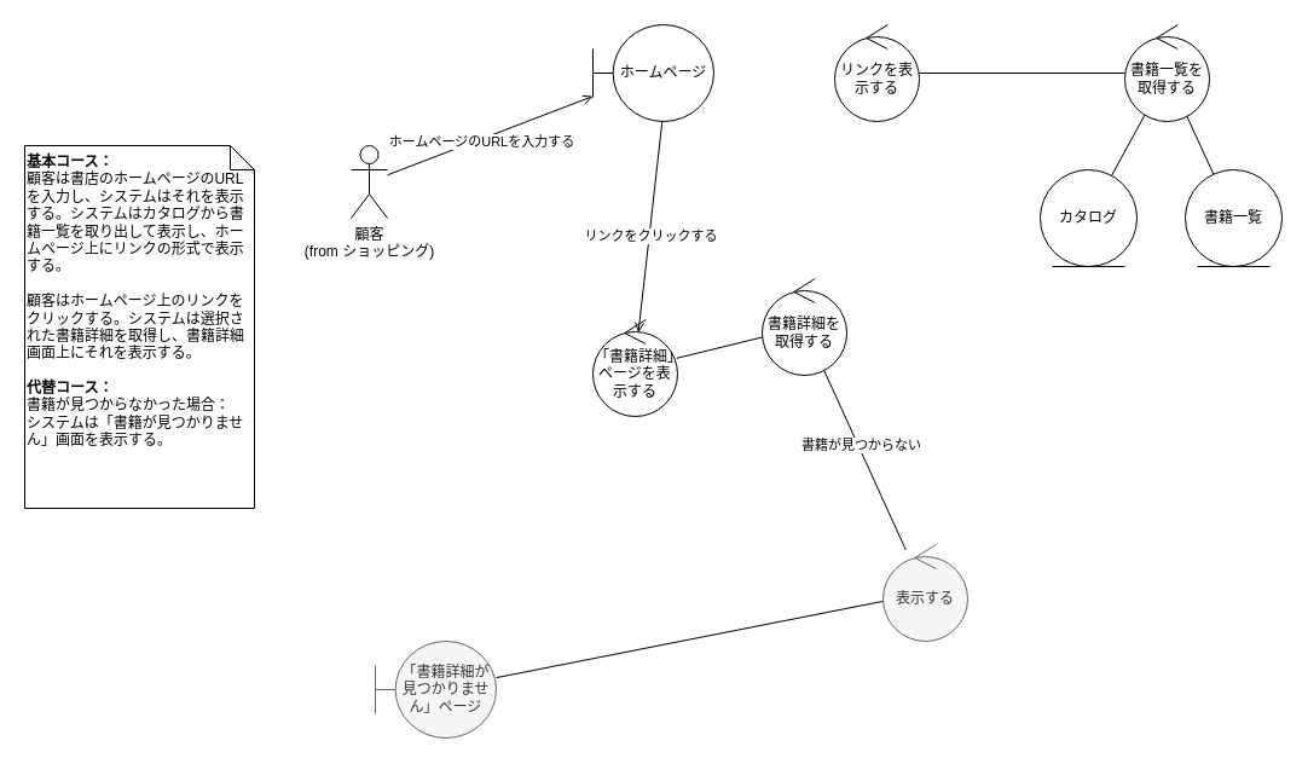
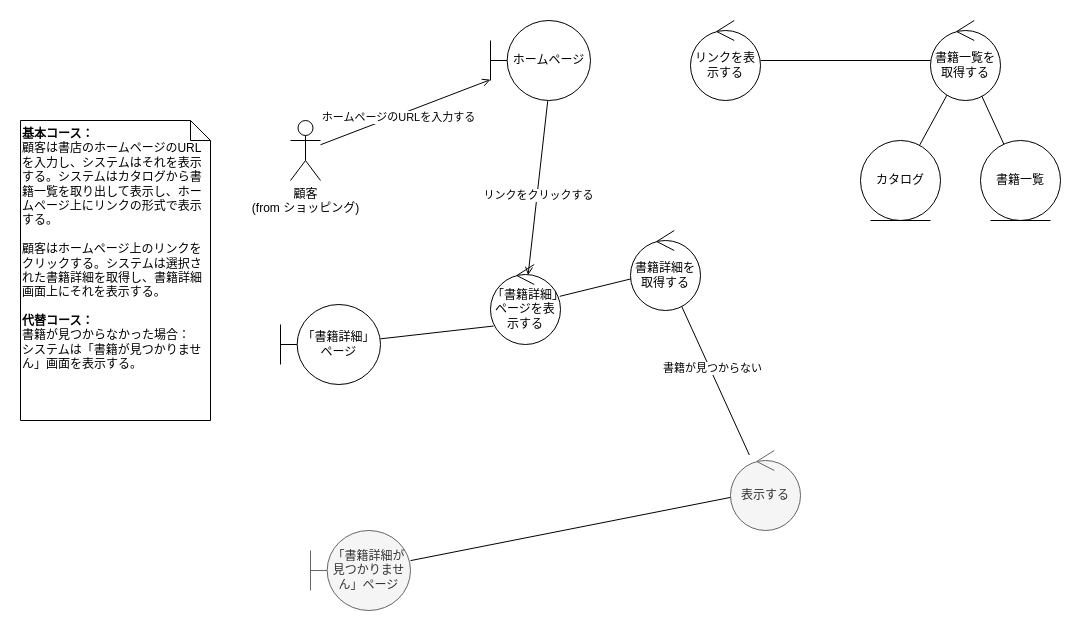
  <mxCell id="0" />
  <mxCell id="1" parent="0" />
  <mxCell id="2" value="" style="rounded=0;orthogonalLoop=1;jettySize=auto;html=1;endArrow=open;endFill=0;" edge="1" parent="1" source="6" target="8"><mxGeometry relative="1" as="geometry" /></mxCell>
  <mxCell id="3" value="ホームページのURLを入力する" style="edgeLabel;html=1;align=center;verticalAlign=middle;resizable=0;points=[];" vertex="1" connectable="0" parent="2"><mxGeometry x="-0.098" y="-2" relative="1" as="geometry"><mxPoint as="offset" /></mxGeometry></mxCell>
  <mxCell id="4" value="" style="edgeStyle=none;rounded=0;orthogonalLoop=1;jettySize=auto;html=1;endArrow=open;endFill=0;exitX=0.572;exitY=1.008;exitDx=0;exitDy=0;exitPerimeter=0;entryX=0.537;entryY=0.133;entryDx=0;entryDy=0;entryPerimeter=0;" edge="1" parent="1" source="8" target="20"><mxGeometry relative="1" as="geometry" /></mxCell>
  <mxCell id="5" value="リンクをクリックする" style="edgeLabel;html=1;align=center;verticalAlign=middle;resizable=0;points=[];" vertex="1" connectable="0" parent="4"><mxGeometry x="0.07" y="1" relative="1" as="geometry"><mxPoint as="offset" /></mxGeometry></mxCell>
  <mxCell id="6" value="顧客&lt;br&gt;(from ショッピング)" style="shape=umlActor;verticalLabelPosition=bottom;verticalAlign=top;html=1;outlineConnect=0;" parent="1" vertex="1"><mxGeometry x="290" y="120" width="30" height="60" as="geometry" /></mxCell>
  <mxCell id="7" value="&lt;b&gt;基本コース：&lt;/b&gt;&lt;br&gt;顧客は書店のホームページのURLを入力し、システムはそれを表示する。システムはカタログから書籍一覧を取り出して表示し、ホームページ上にリンクの形式で表示する。&lt;br&gt;&lt;br&gt;顧客はホームページ上のリンクをクリックする。システムは選択された書籍詳細を取得し、書籍詳細画面上にそれを表示する。&lt;br&gt;&lt;br&gt;&lt;b&gt;代替コース：&lt;br&gt;&lt;/b&gt;書籍が見つからなかった場合：&lt;br&gt;システムは「書籍が見つかりません」画面を表示する。" style="shape=note;size=20;whiteSpace=wrap;html=1;align=left;verticalAlign=top;" vertex="1" parent="1"><mxGeometry x="20" y="120" width="190" height="300" as="geometry" /></mxCell>
  <mxCell id="8" value="ホームページ" style="shape=umlBoundary;whiteSpace=wrap;html=1;" vertex="1" parent="1"><mxGeometry x="490" y="20" width="100" height="80" as="geometry" /></mxCell>
  <mxCell id="9" value="" style="edgeStyle=none;rounded=0;orthogonalLoop=1;jettySize=auto;html=1;endArrow=none;endFill=0;" edge="1" parent="1" source="20" target="14"><mxGeometry relative="1" as="geometry"><mxPoint x="820" y="179.264" as="sourcePoint" /></mxGeometry></mxCell>
  <mxCell id="10" value="" style="edgeStyle=none;rounded=0;orthogonalLoop=1;jettySize=auto;html=1;endArrow=none;endFill=0;" edge="1" parent="1" source="11" target="23"><mxGeometry relative="1" as="geometry" /></mxCell>
  <mxCell id="11" value="リンクを表示する" style="ellipse;shape=umlControl;whiteSpace=wrap;html=1;" vertex="1" parent="1"><mxGeometry x="690" y="20" width="70" height="80" as="geometry" /></mxCell>
  <mxCell id="12" value="" style="edgeStyle=none;rounded=0;orthogonalLoop=1;jettySize=auto;html=1;endArrow=none;endFill=0;" edge="1" parent="1" source="14" target="18"><mxGeometry relative="1" as="geometry" /></mxCell>
  <mxCell id="13" value="書籍が見つからない" style="edgeLabel;html=1;align=center;verticalAlign=middle;resizable=0;points=[];" vertex="1" connectable="0" parent="12"><mxGeometry x="-0.152" y="2" relative="1" as="geometry"><mxPoint as="offset" /></mxGeometry></mxCell>
  <mxCell id="14" value="書籍詳細を取得する" style="ellipse;shape=umlControl;whiteSpace=wrap;html=1;" vertex="1" parent="1"><mxGeometry x="630" y="230" width="70" height="80" as="geometry" /></mxCell>
+ <mxCell id="15" value="" style="edgeStyle=none;rounded=0;orthogonalLoop=1;jettySize=auto;html=1;endArrow=none;endFill=0;exitX=0.044;exitY=0.769;exitDx=0;exitDy=0;exitPerimeter=0;" edge="1" parent="1" source="20" target="16"><mxGeometry relative="1" as="geometry" /></mxCell>
+ <mxCell id="16" value="「書籍詳細」ページ" style="shape=umlBoundary;whiteSpace=wrap;html=1;" vertex="1" parent="1"><mxGeometry x="280" y="304" width="100" height="80" as="geometry" /></mxCell>
  <mxCell id="17" value="" style="edgeStyle=none;rounded=0;orthogonalLoop=1;jettySize=auto;html=1;endArrow=none;endFill=0;" edge="1" parent="1" source="18" target="19"><mxGeometry relative="1" as="geometry" /></mxCell>
  <mxCell id="18" value="表示する" style="ellipse;shape=umlControl;whiteSpace=wrap;html=1;fillColor=#f5f5f5;fontColor=#333333;strokeColor=#666666;" vertex="1" parent="1"><mxGeometry x="730" y="450" width="70" height="80" as="geometry" /></mxCell>
  <mxCell id="19" value="「書籍詳細が見つかりません」ページ" style="shape=umlBoundary;whiteSpace=wrap;html=1;fillColor=#f5f5f5;fontColor=#333333;strokeColor=#666666;" vertex="1" parent="1"><mxGeometry x="310" y="530" width="100" height="80" as="geometry" /></mxCell>
  <mxCell id="20" value="「書籍詳細」ページを表示する" style="ellipse;shape=umlControl;whiteSpace=wrap;html=1;" vertex="1" parent="1"><mxGeometry x="490" y="264" width="70" height="80" as="geometry" /></mxCell>
  <mxCell id="21" value="" style="edgeStyle=none;rounded=0;orthogonalLoop=1;jettySize=auto;html=1;endArrow=none;endFill=0;" edge="1" parent="1" source="23" target="24"><mxGeometry relative="1" as="geometry" /></mxCell>
  <mxCell id="22" value="" style="edgeStyle=none;rounded=0;orthogonalLoop=1;jettySize=auto;html=1;endArrow=none;endFill=0;" edge="1" parent="1" source="23" target="25"><mxGeometry relative="1" as="geometry" /></mxCell>
  <mxCell id="23" value="書籍一覧を取得する" style="ellipse;shape=umlControl;whiteSpace=wrap;html=1;" vertex="1" parent="1"><mxGeometry x="930" y="20" width="70" height="80" as="geometry" /></mxCell>
  <mxCell id="24" value="カタログ" style="ellipse;shape=umlEntity;whiteSpace=wrap;html=1;" vertex="1" parent="1"><mxGeometry x="860" y="140" width="80" height="80" as="geometry" /></mxCell>
  <mxCell id="25" value="書籍一覧" style="ellipse;shape=umlEntity;whiteSpace=wrap;html=1;" vertex="1" parent="1"><mxGeometry x="980" y="140" width="80" height="80" as="geometry" /></mxCell>
